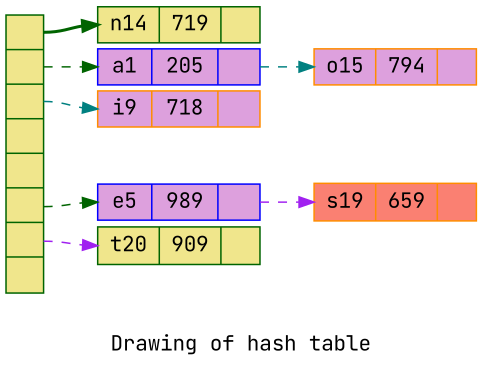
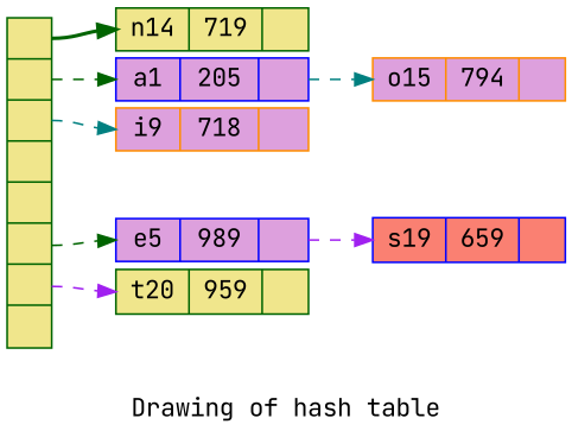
  digraph {
    fontname="JetBrains Mono"
    label="Drawing of hash table"
    nodesep=.05
    rankdir=LR
    node [color=darkgreen fillcolor=plum fontname="JetBrains Mono" shape=record style=filled]
    edge [color=darkgreen fontname="JetBrains Mono" headport=n style=dashed tailport=p]
    n1 [fillcolor=khaki height=.1 label="<f0>|<f1>|<f2>|<f3>|<f4>|<f5>|<f6>|" width=.1]
    n2 [fillcolor=khaki height=.1 label="{<n>n14| 719| <p>}" width=1.5]
    n3 [color=blue height=.1 label="{<n>a1| 205| <p>}" width=1.5]
    n4 [color=darkorange height=.1 label="{<n>i9| 718| <p>}" width=1.5]
    n5 [color=blue height=.1 label="{<n>e5| 989| <p>}" width=1.5]
-   n6 [fillcolor=khaki height=.1 label="{<n>t20| 909| <p>}" width=1.5]
+   n6 [fillcolor=khaki height=.1 label="{<n>t20| 959| <p>}" width=1.5]
    n7 [color=darkorange height=.1 label="{<n>o15| 794| <p>}" width=1.5]
-   n8 [color=darkorange fillcolor=salmon height=.1 label="{<n>s19| 659| <p>}" width=1.5]
+   n8 [color=blue fillcolor=salmon height=.1 label="{<n>s19| 659| <p>}" width=1.5]
    n1 -> n2 [style=bold tailport=f0]
    n1 -> n3 [tailport=f1]
    n1 -> n4 [color=teal tailport=f2]
    n1 -> n5 [tailport=f5]
    n1 -> n6 [color=purple tailport=f6]
    n3 -> n7 [color=teal]
    n5 -> n8 [color=purple]
  }
